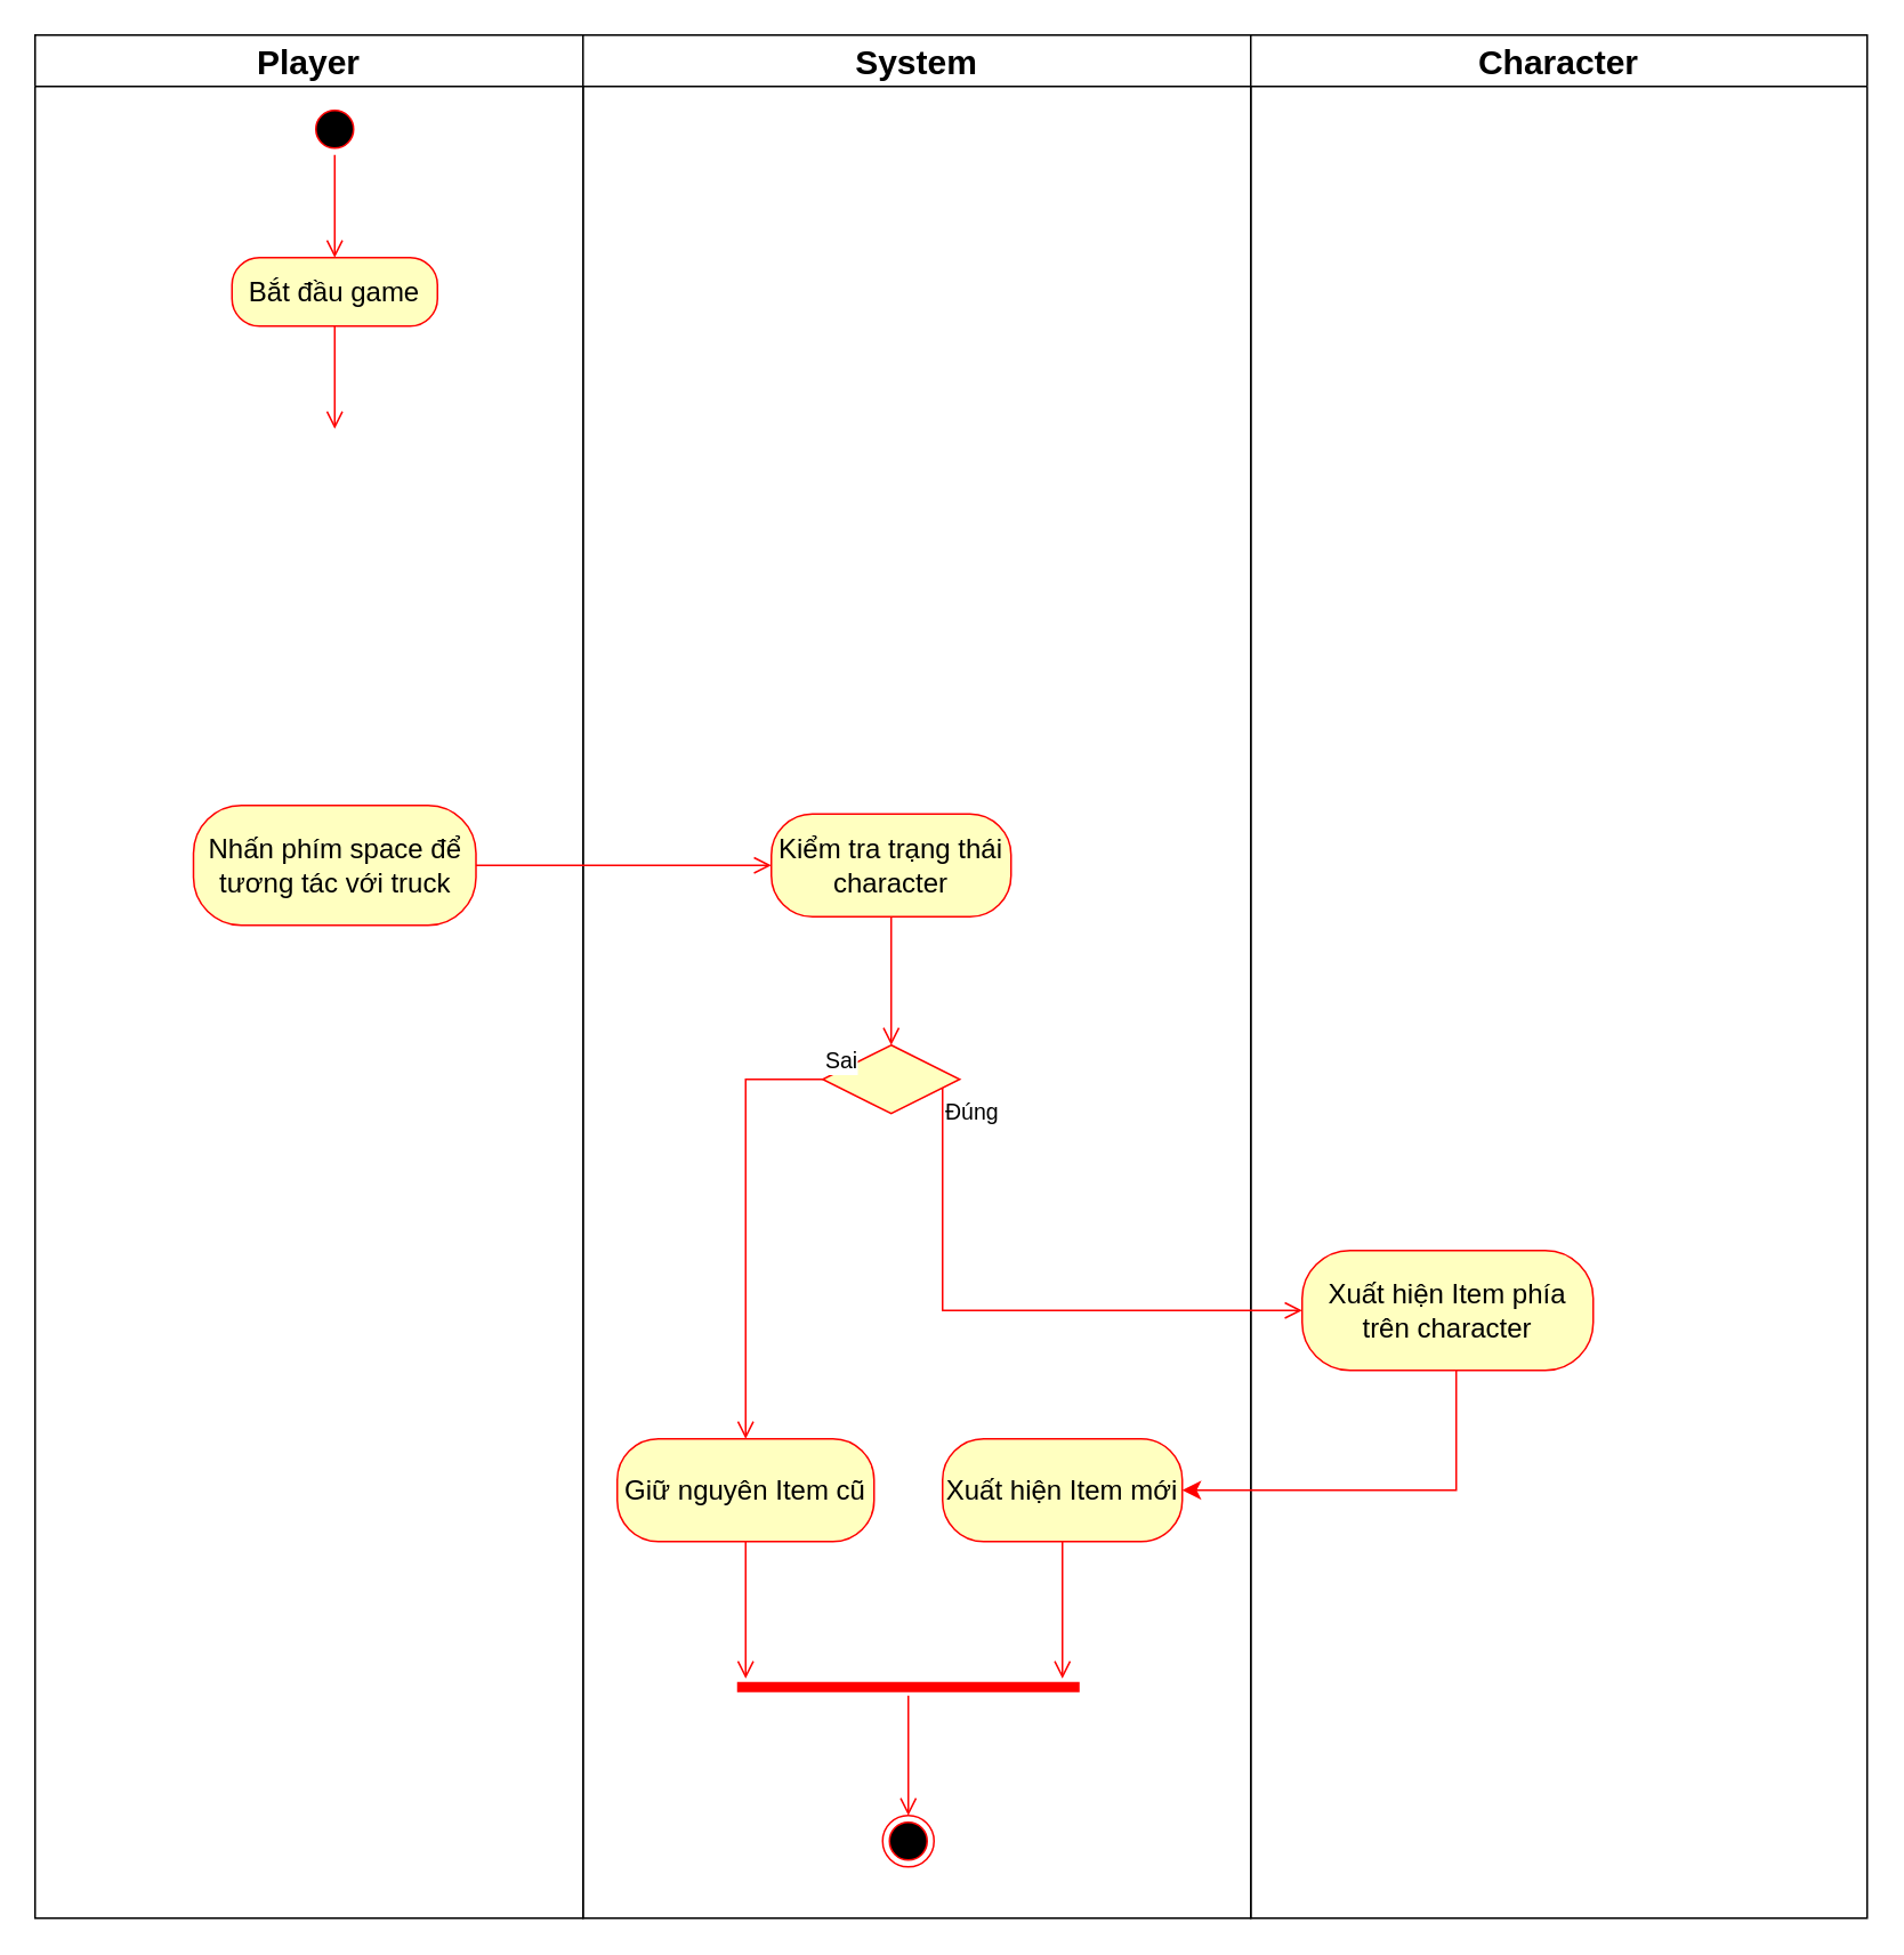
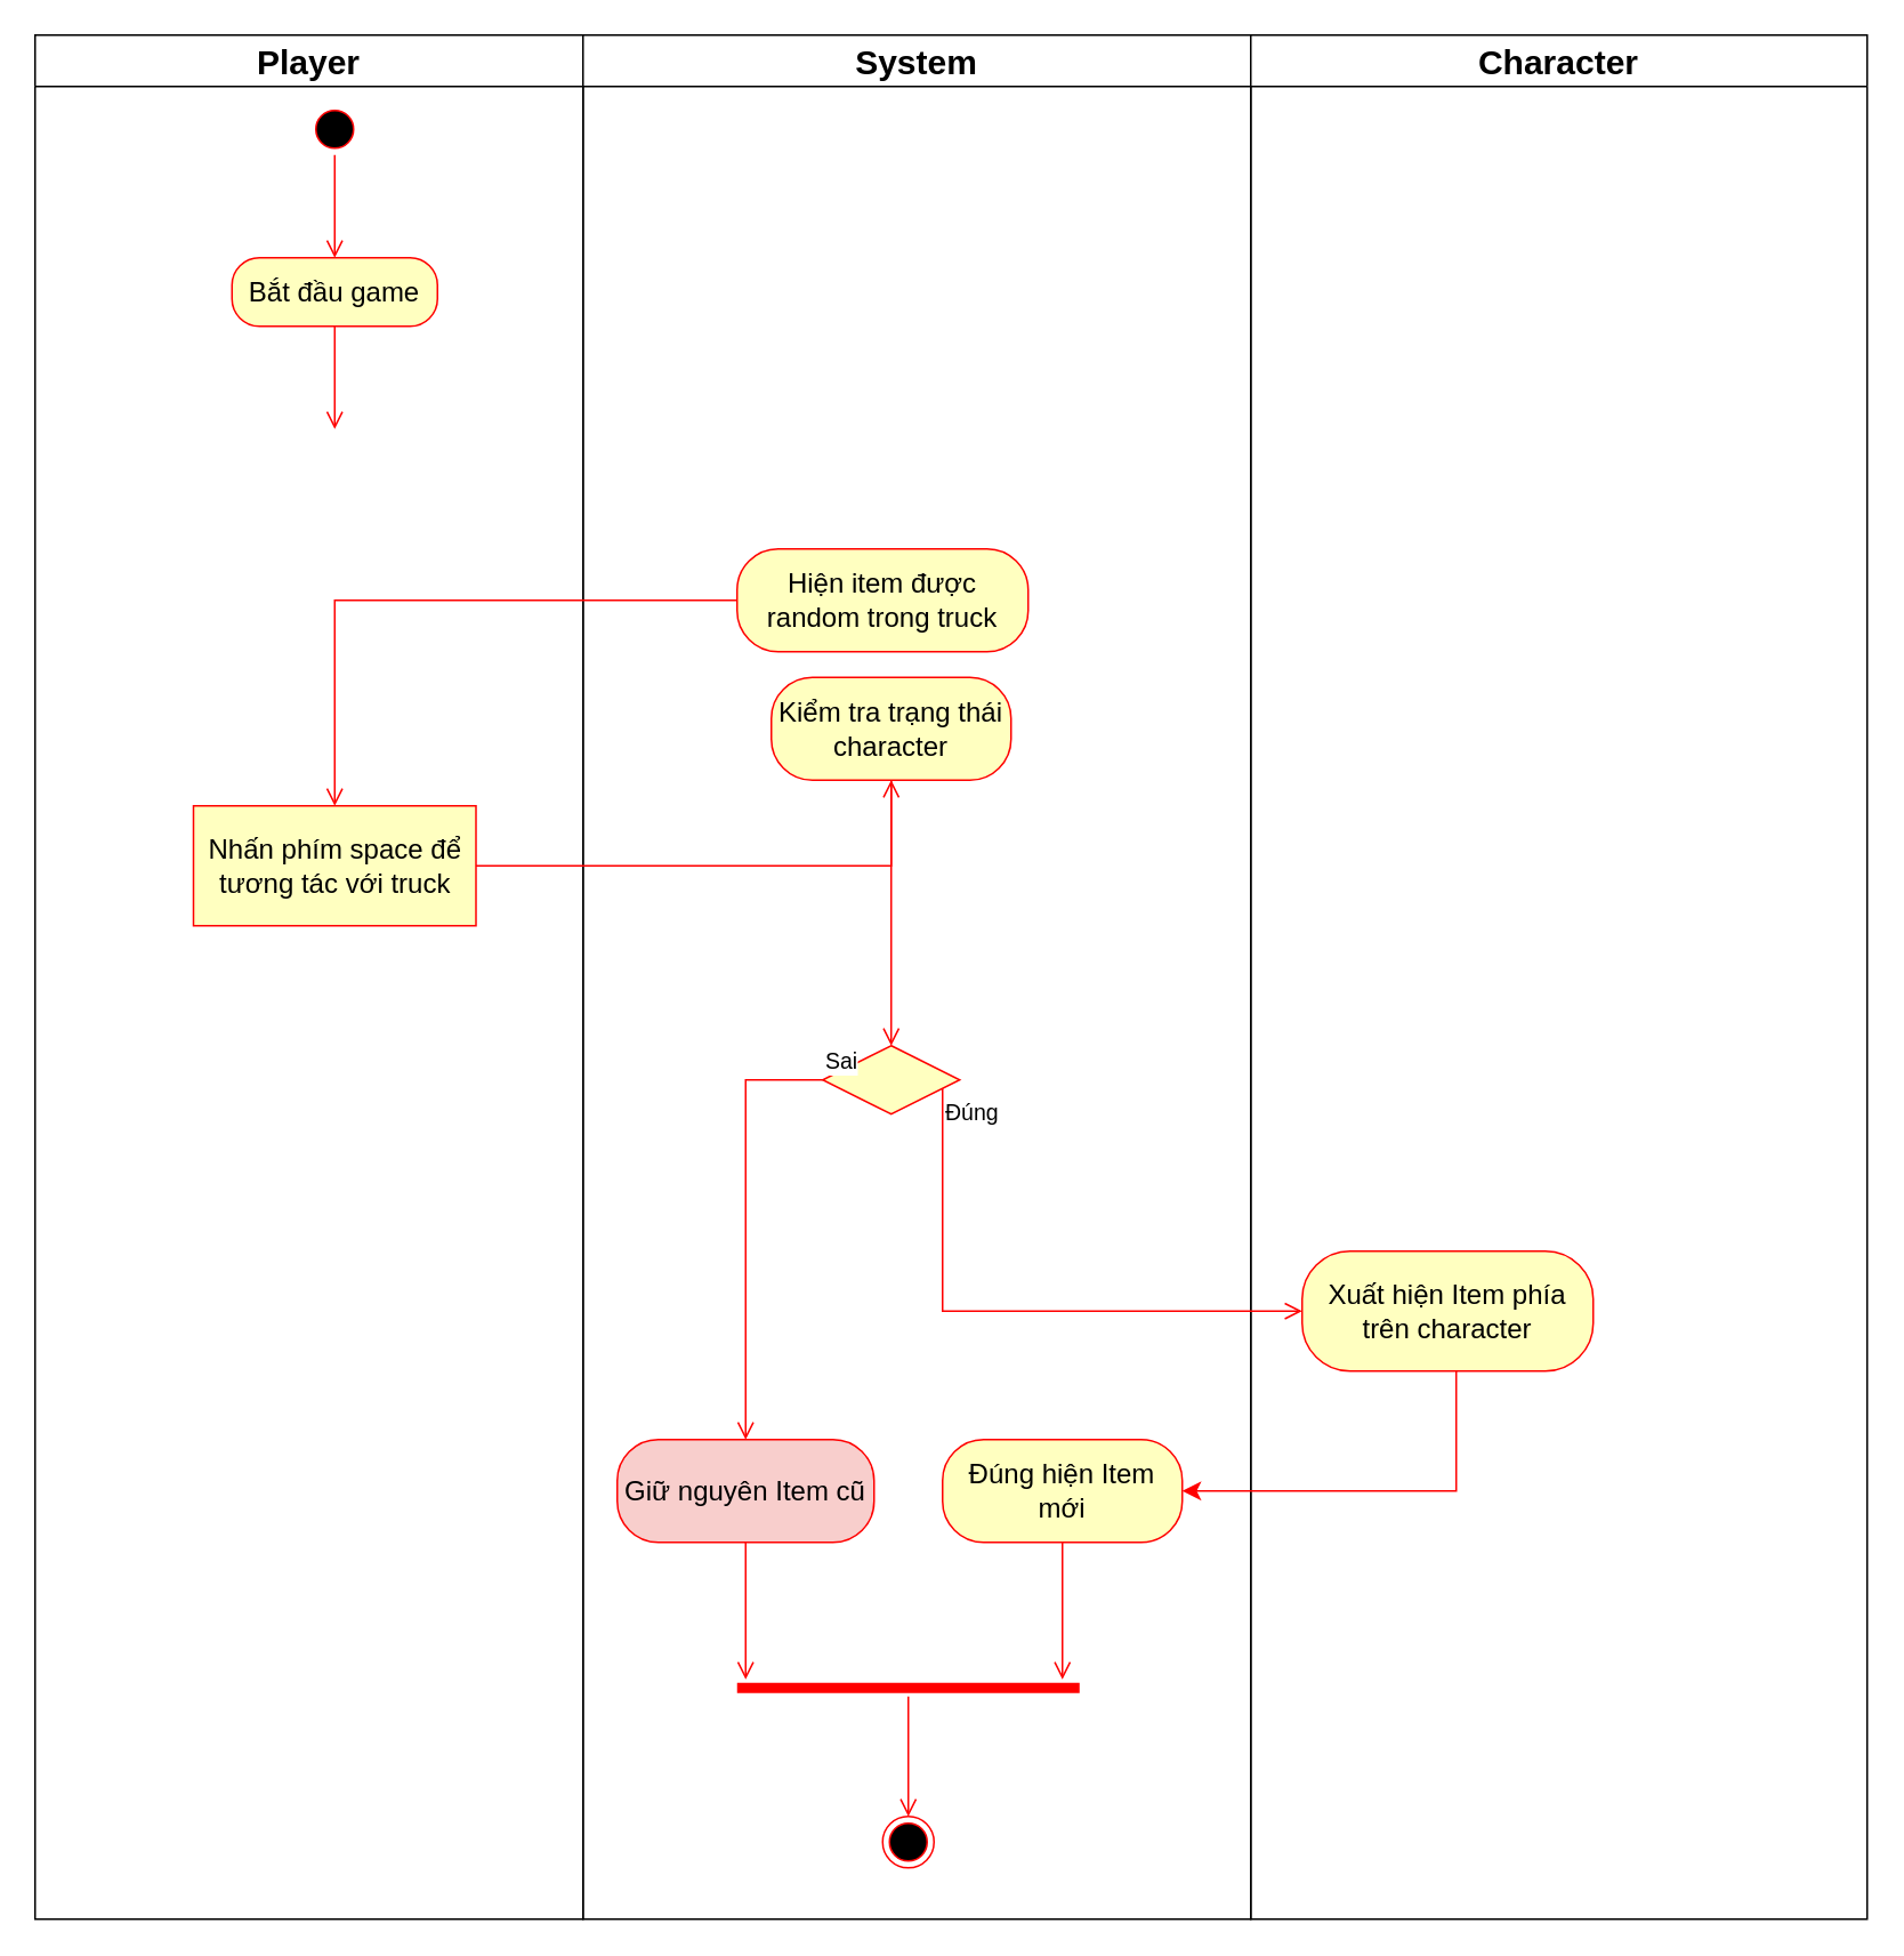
  <mxCell id="0" />
  <mxCell id="1" parent="0" />
  <mxCell id="2" value="&lt;font style=&quot;font-size: 20px;&quot;&gt;Player&lt;/font&gt;" style="swimlane;whiteSpace=wrap;html=1;startSize=30;" vertex="1" parent="1"><mxGeometry x="20" y="20" width="320" height="1100" as="geometry" /></mxCell>
  <mxCell id="3" value="" style="ellipse;html=1;shape=startState;fillColor=#000000;strokeColor=#ff0000;" vertex="1" parent="2"><mxGeometry x="160" y="40" width="30" height="30" as="geometry" /></mxCell>
  <mxCell id="4" value="" style="edgeStyle=orthogonalEdgeStyle;html=1;verticalAlign=bottom;endArrow=open;endSize=8;strokeColor=#ff0000;rounded=0;" edge="1" source="3" parent="2"><mxGeometry relative="1" as="geometry"><mxPoint x="175" y="130" as="targetPoint" /></mxGeometry></mxCell>
  <mxCell id="5" value="&lt;font style=&quot;font-size: 16px;&quot;&gt;Bắt đầu game&lt;/font&gt;" style="rounded=1;whiteSpace=wrap;html=1;arcSize=40;fontColor=#000000;fillColor=#ffffc0;strokeColor=#ff0000;" vertex="1" parent="2"><mxGeometry x="115" y="130" width="120" height="40" as="geometry" /></mxCell>
  <mxCell id="6" value="" style="edgeStyle=orthogonalEdgeStyle;html=1;verticalAlign=bottom;endArrow=open;endSize=8;strokeColor=#ff0000;rounded=0;" edge="1" source="5" parent="2"><mxGeometry relative="1" as="geometry"><mxPoint x="175" y="230" as="targetPoint" /></mxGeometry></mxCell>
- <mxCell id="7" value="&lt;font style=&quot;font-size: 16px;&quot;&gt;Nhấn phím space để tương tác với truck&lt;/font&gt;" style="rounded=1;whiteSpace=wrap;html=1;arcSize=40;fontColor=#000000;fillColor=#ffffc0;strokeColor=#ff0000;" vertex="1" parent="2"><mxGeometry x="92.5" y="450" width="165" height="70" as="geometry" /></mxCell>
+ <mxCell id="7" value="&lt;font style=&quot;font-size: 16px;&quot;&gt;Nhấn phím space để tương tác với truck&lt;/font&gt;" style="whiteSpace=wrap;html=1;arcSize=40;fontColor=#000000;fillColor=#ffffc0;strokeColor=#ff0000;rounded=0;" vertex="1" parent="2"><mxGeometry x="92.5" y="450" width="165" height="70" as="geometry" /></mxCell>
  <mxCell id="8" value="&lt;font style=&quot;font-size: 20px;&quot;&gt;System&lt;/font&gt;" style="swimlane;whiteSpace=wrap;html=1;startSize=30;" vertex="1" parent="1"><mxGeometry x="340" y="20" width="390" height="1100" as="geometry" /></mxCell>
- <mxCell id="10" value="&lt;font style=&quot;font-size: 16px;&quot;&gt;Kiểm tra trạng thái character&lt;/font&gt;" style="rounded=1;whiteSpace=wrap;html=1;arcSize=40;fontColor=#000000;fillColor=#ffffc0;strokeColor=#ff0000;" vertex="1" parent="8"><mxGeometry x="110" y="455" width="140" height="60" as="geometry" /></mxCell>
+ <mxCell id="9" value="&lt;font style=&quot;font-size: 16px;&quot;&gt;Hiện item được random trong truck&lt;/font&gt;" style="rounded=1;whiteSpace=wrap;html=1;arcSize=40;fontColor=#000000;fillColor=#ffffc0;strokeColor=#ff0000;" vertex="1" parent="8"><mxGeometry x="90" y="300" width="170" height="60" as="geometry" /></mxCell>
+ <mxCell id="10" value="&lt;font style=&quot;font-size: 16px;&quot;&gt;Kiểm tra trạng thái character&lt;/font&gt;" style="rounded=1;whiteSpace=wrap;html=1;arcSize=40;fontColor=#000000;fillColor=#ffffc0;strokeColor=#ff0000;" vertex="1" parent="8"><mxGeometry x="110" y="375" width="140" height="60" as="geometry" /></mxCell>
  <mxCell id="11" value="" style="edgeStyle=orthogonalEdgeStyle;html=1;verticalAlign=bottom;endArrow=open;endSize=8;strokeColor=#ff0000;rounded=0;" edge="1" source="10" parent="8"><mxGeometry relative="1" as="geometry"><mxPoint x="180" y="590" as="targetPoint" /></mxGeometry></mxCell>
  <mxCell id="12" value="" style="rhombus;whiteSpace=wrap;html=1;fontColor=#000000;fillColor=#ffffc0;strokeColor=#ff0000;" vertex="1" parent="8"><mxGeometry x="140" y="590" width="80" height="40" as="geometry" /></mxCell>
  <mxCell id="13" value="&lt;span style=&quot;font-size: 13px;&quot;&gt;Sai&lt;/span&gt;" style="edgeStyle=orthogonalEdgeStyle;html=1;align=left;verticalAlign=bottom;endArrow=open;endSize=8;strokeColor=#ff0000;rounded=0;" edge="1" source="12" parent="8" target="16"><mxGeometry x="-1" relative="1" as="geometry"><mxPoint x="30" y="610" as="targetPoint" /><Array as="points"><mxPoint x="95" y="610" /></Array></mxGeometry></mxCell>
- <mxCell id="14" value="&lt;font style=&quot;font-size: 16px;&quot;&gt;Xuất hiện Item mới&lt;/font&gt;" style="rounded=1;whiteSpace=wrap;html=1;arcSize=40;fontColor=#000000;fillColor=#ffffc0;strokeColor=#ff0000;" vertex="1" parent="8"><mxGeometry x="210" y="820" width="140" height="60" as="geometry" /></mxCell>
+ <mxCell id="14" value="&lt;font style=&quot;font-size: 16px;&quot;&gt;Đúng hiện Item mới&lt;/font&gt;" style="rounded=1;whiteSpace=wrap;html=1;arcSize=40;fontColor=#000000;fillColor=#ffffc0;strokeColor=#ff0000;" vertex="1" parent="8"><mxGeometry x="210" y="820" width="140" height="60" as="geometry" /></mxCell>
  <mxCell id="15" value="" style="edgeStyle=orthogonalEdgeStyle;html=1;verticalAlign=bottom;endArrow=open;endSize=8;strokeColor=#ff0000;rounded=0;" edge="1" source="14" parent="8"><mxGeometry relative="1" as="geometry"><mxPoint x="280" y="960" as="targetPoint" /></mxGeometry></mxCell>
- <mxCell id="16" value="&lt;font style=&quot;font-size: 16px;&quot;&gt;Giữ nguyên Item cũ&lt;/font&gt;" style="rounded=1;whiteSpace=wrap;html=1;arcSize=40;fontColor=#000000;fillColor=#ffffc0;strokeColor=#ff0000;" vertex="1" parent="8"><mxGeometry x="20" y="820" width="150" height="60" as="geometry" /></mxCell>
+ <mxCell id="16" value="&lt;font style=&quot;font-size: 16px;&quot;&gt;Giữ nguyên Item cũ&lt;/font&gt;" style="rounded=1;whiteSpace=wrap;html=1;arcSize=40;fontColor=#000000;fillColor=#f8cecc;strokeColor=#ff0000;" vertex="1" parent="8"><mxGeometry x="20" y="820" width="150" height="60" as="geometry" /></mxCell>
  <mxCell id="17" value="" style="edgeStyle=orthogonalEdgeStyle;html=1;verticalAlign=bottom;endArrow=open;endSize=8;strokeColor=#ff0000;rounded=0;" edge="1" source="16" parent="8"><mxGeometry relative="1" as="geometry"><mxPoint x="95" y="960" as="targetPoint" /></mxGeometry></mxCell>
  <mxCell id="18" value="" style="shape=line;html=1;strokeWidth=6;strokeColor=#ff0000;" vertex="1" parent="8"><mxGeometry x="90" y="960" width="200" height="10" as="geometry" /></mxCell>
  <mxCell id="19" value="" style="edgeStyle=orthogonalEdgeStyle;html=1;verticalAlign=bottom;endArrow=open;endSize=8;strokeColor=#ff0000;rounded=0;" edge="1" source="18" parent="8"><mxGeometry relative="1" as="geometry"><mxPoint x="190" y="1040" as="targetPoint" /></mxGeometry></mxCell>
  <mxCell id="20" value="" style="ellipse;html=1;shape=endState;fillColor=#000000;strokeColor=#ff0000;" vertex="1" parent="8"><mxGeometry x="175" y="1040" width="30" height="30" as="geometry" /></mxCell>
  <mxCell id="21" value="&lt;font style=&quot;font-size: 20px;&quot;&gt;Character&lt;/font&gt;" style="swimlane;whiteSpace=wrap;html=1;startSize=30;" vertex="1" parent="1"><mxGeometry x="730" y="20" width="360" height="1100" as="geometry" /></mxCell>
  <mxCell id="22" value="&lt;font style=&quot;font-size: 16px;&quot;&gt;Xuất hiện Item phía trên character&lt;/font&gt;" style="rounded=1;whiteSpace=wrap;html=1;arcSize=40;fontColor=#000000;fillColor=#ffffc0;strokeColor=#ff0000;" vertex="1" parent="21"><mxGeometry x="30" y="710" width="170" height="70" as="geometry" /></mxCell>
+ <mxCell id="23" value="" style="edgeStyle=orthogonalEdgeStyle;html=1;verticalAlign=bottom;endArrow=open;endSize=8;strokeColor=#ff0000;rounded=0;" edge="1" source="9" parent="1" target="7"><mxGeometry relative="1" as="geometry"><mxPoint x="560" y="410" as="targetPoint" /></mxGeometry></mxCell>
  <mxCell id="24" value="" style="edgeStyle=orthogonalEdgeStyle;html=1;verticalAlign=bottom;endArrow=open;endSize=8;strokeColor=#ff0000;rounded=0;" edge="1" source="7" parent="1" target="10"><mxGeometry relative="1" as="geometry"><mxPoint x="200" y="510" as="targetPoint" /></mxGeometry></mxCell>
  <mxCell id="25" value="&lt;span style=&quot;font-size: 13px;&quot;&gt;Đúng&lt;/span&gt;" style="edgeStyle=orthogonalEdgeStyle;html=1;align=left;verticalAlign=top;endArrow=open;endSize=8;strokeColor=#ff0000;rounded=0;" edge="1" source="12" parent="1" target="22"><mxGeometry x="-1" relative="1" as="geometry"><mxPoint x="550" y="720" as="targetPoint" /><Array as="points"><mxPoint x="550" y="765" /></Array></mxGeometry></mxCell>
  <mxCell id="26" value="" style="edgeStyle=orthogonalEdgeStyle;html=1;verticalAlign=bottom;endArrow=classic;endSize=8;strokeColor=#ff0000;rounded=0;" edge="1" source="22" parent="1" target="14"><mxGeometry relative="1" as="geometry"><mxPoint x="845" y="890" as="targetPoint" /><Array as="points"><mxPoint x="850" y="870" /></Array></mxGeometry></mxCell>
